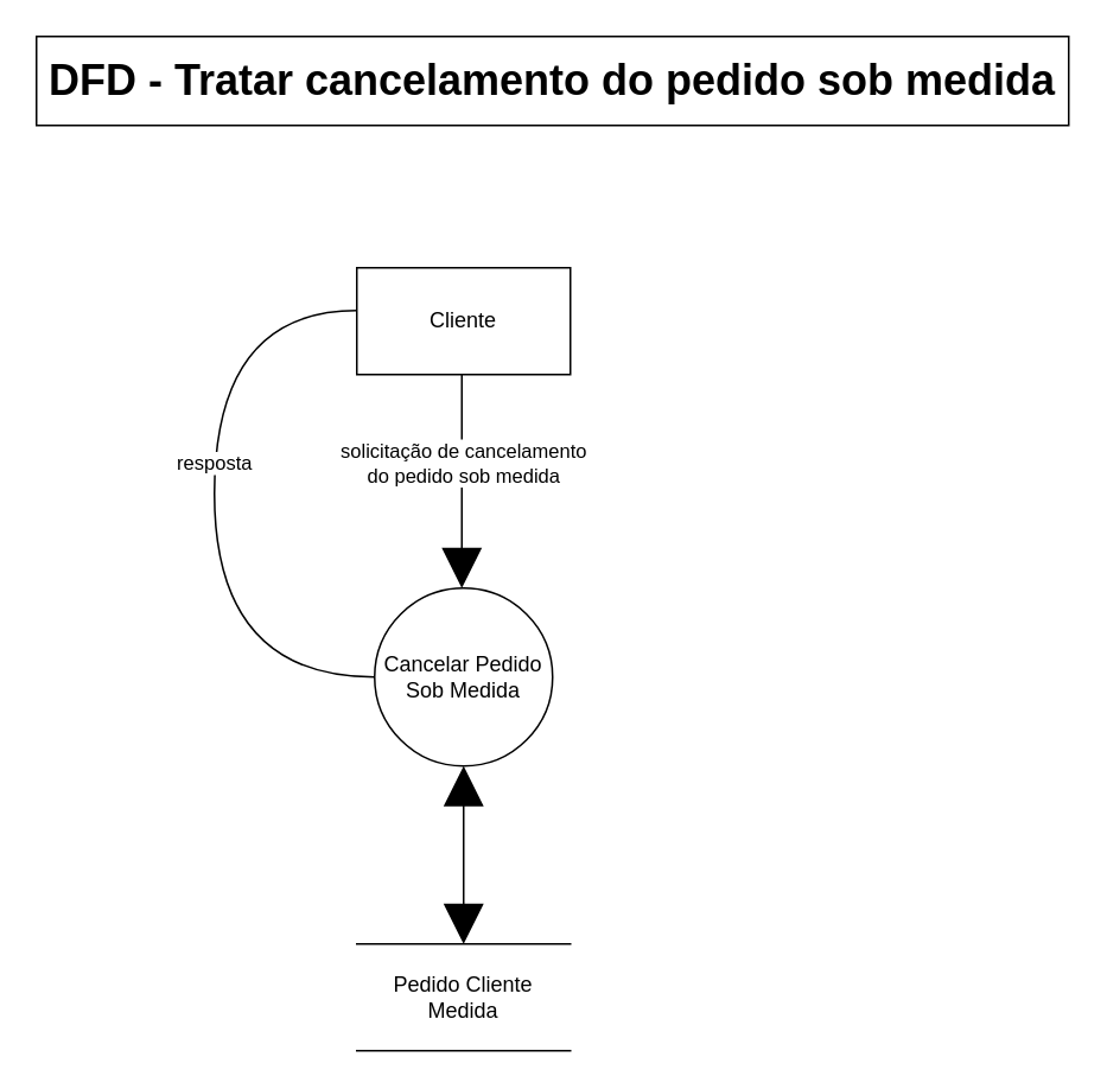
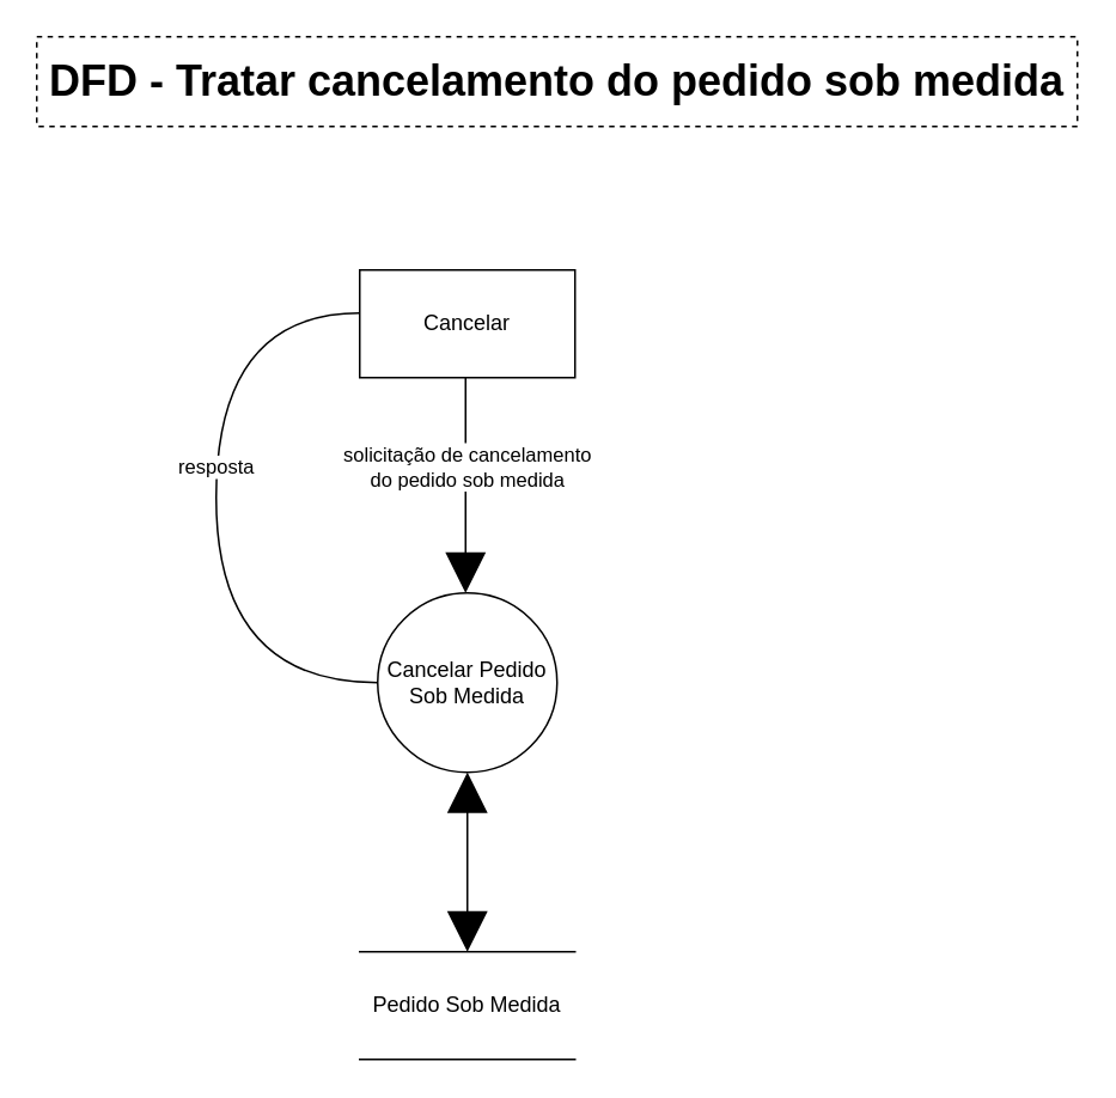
  <mxCell id="0" />
  <mxCell id="1" parent="0" />
- <mxCell id="2" value="&lt;span style=&quot;font-size: 24px ; font-weight: 700&quot;&gt;DFD -&amp;nbsp;Tratar cancelamento do pedido sob medida&lt;/span&gt;" style="rounded=0;whiteSpace=wrap;html=1;" parent="1" vertex="1"><mxGeometry x="20" y="20" width="580" height="50" as="geometry" /></mxCell>
+ <mxCell id="2" value="&lt;span style=&quot;font-size: 24px ; font-weight: 700&quot;&gt;DFD -&amp;nbsp;Tratar cancelamento do pedido sob medida&lt;/span&gt;" style="rounded=0;whiteSpace=wrap;html=1;dashed=1;" parent="1" vertex="1"><mxGeometry x="20" y="20" width="580" height="50" as="geometry" /></mxCell>
  <mxCell id="3" style="rounded=0;orthogonalLoop=1;jettySize=auto;html=1;exitX=0.5;exitY=1;exitDx=0;exitDy=0;startArrow=block;startFill=1;endArrow=block;endFill=1;endSize=20;startSize=20;" parent="1" source="6" target="7" edge="1"><mxGeometry relative="1" as="geometry" /></mxCell>
  <mxCell id="4" style="edgeStyle=orthogonalEdgeStyle;rounded=0;orthogonalLoop=1;jettySize=auto;html=1;entryX=0;entryY=0.4;entryDx=0;entryDy=0;entryPerimeter=0;curved=1;endArrow=none;endFill=1;endSize=20;" parent="1" source="6" target="10" edge="1"><mxGeometry relative="1" as="geometry"><Array as="points"><mxPoint x="120" y="380" /><mxPoint x="120" y="174" /></Array></mxGeometry></mxCell>
  <mxCell id="5" value="resposta" style="edgeLabel;html=1;align=center;verticalAlign=middle;resizable=0;points=[];" parent="4" vertex="1" connectable="0"><mxGeometry x="0.123" y="1" relative="1" as="geometry"><mxPoint as="offset" /></mxGeometry></mxCell>
  <mxCell id="6" value="&lt;span style=&quot;background-color: rgb(255 , 255 , 255)&quot;&gt;&lt;font style=&quot;font-size: 12px&quot;&gt;Cancelar Pedido&lt;br&gt;Sob Medida&lt;br&gt;&lt;/font&gt;&lt;/span&gt;" style="ellipse;whiteSpace=wrap;html=1;aspect=fixed;" parent="1" vertex="1"><mxGeometry x="210" y="330" width="100" height="100" as="geometry" /></mxCell>
- <mxCell id="7" value="Pedido Cliente Medida" style="shape=partialRectangle;whiteSpace=wrap;html=1;left=0;right=0;fillColor=none;" parent="1" vertex="1"><mxGeometry x="200" y="530" width="120" height="60" as="geometry" /></mxCell>
+ <mxCell id="7" value="Pedido Sob Medida" style="shape=partialRectangle;whiteSpace=wrap;html=1;left=0;right=0;fillColor=none;" parent="1" vertex="1"><mxGeometry x="200" y="530" width="120" height="60" as="geometry" /></mxCell>
  <mxCell id="8" style="edgeStyle=none;rounded=0;orthogonalLoop=1;jettySize=auto;html=1;exitX=0.5;exitY=1;exitDx=0;exitDy=0;entryX=0.5;entryY=0;entryDx=0;entryDy=0;startArrow=none;startFill=0;startSize=20;endArrow=block;endFill=1;endSize=20;" parent="1" edge="1"><mxGeometry relative="1" as="geometry"><mxPoint x="259" y="210" as="sourcePoint" /><mxPoint x="259" y="330" as="targetPoint" /></mxGeometry></mxCell>
  <mxCell id="9" value="solicitação de cancelamento&lt;br&gt;do pedido sob medida" style="edgeLabel;html=1;align=center;verticalAlign=middle;resizable=0;points=[];" parent="8" vertex="1" connectable="0"><mxGeometry x="-0.213" y="3" relative="1" as="geometry"><mxPoint x="-3" y="2.94" as="offset" /></mxGeometry></mxCell>
- <mxCell id="10" value="Cliente" style="rounded=0;whiteSpace=wrap;html=1;" parent="1" vertex="1"><mxGeometry x="200" y="150" width="120" height="60" as="geometry" /></mxCell>
+ <mxCell id="10" value="Cancelar" style="rounded=0;whiteSpace=wrap;html=1;" parent="1" vertex="1"><mxGeometry x="200" y="150" width="120" height="60" as="geometry" /></mxCell>
